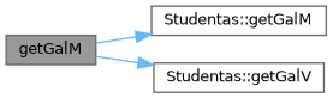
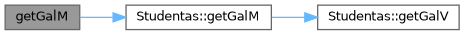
  digraph {
    rankdir=LR
    node [color=grey40 fillcolor=white fontname=Helvetica fontsize=10 shape=box style=filled]
    edge [color=steelblue1 fontname=Helvetica fontsize=10 labelfontname=Helvetica labelfontsize=10 style=solid]
    n1 [color=gray40 fillcolor=grey60 fontcolor=black height=0.2 label=getGalM width=0.4]
    n2 [height=0.2 label="Studentas::getGalM" width=0.4]
    n3 [height=0.2 label="Studentas::getGalV" width=0.4]
    n1 -> n2
-   n1 -> n3
+   n2 -> n3
  }
